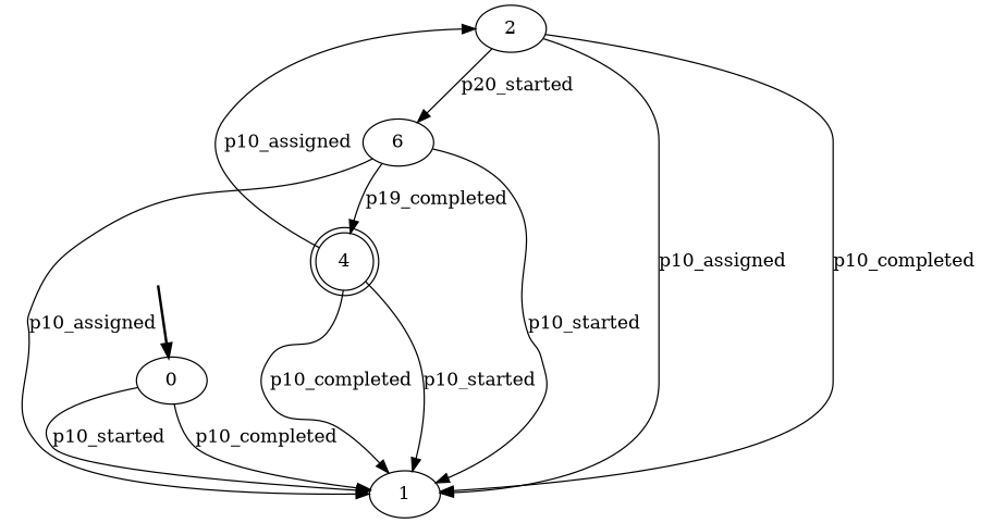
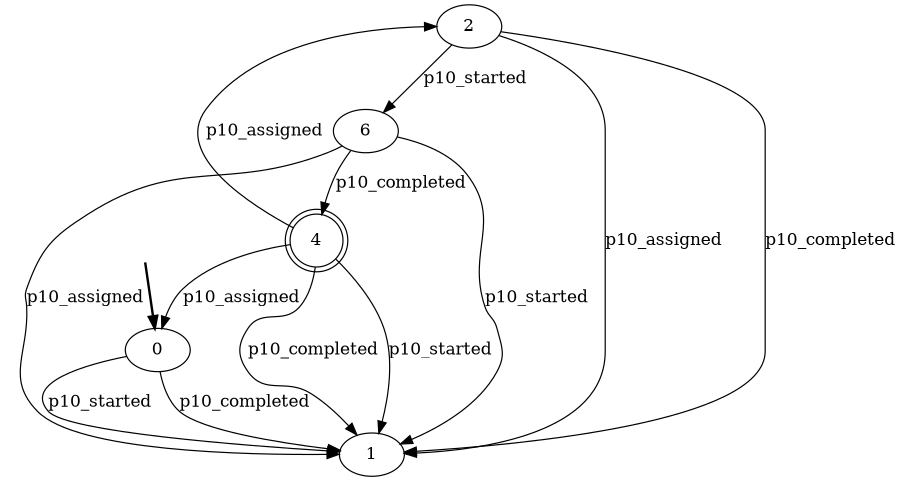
  digraph {
    fake0 [style=invisible]
    0 [root=true]
    1
    2
    n5 [label=6]
    4 [shape=doublecircle]
    fake0 -> 0 [style=bold]
    0 -> 1 [label=p10_started]
    0 -> 1 [label=p10_completed]
    2 -> 1 [label=p10_assigned]
    2 -> 1 [label=p10_completed]
-   2 -> n5 [label=p20_started]
+   2 -> n5 [label=p10_started]
    n5 -> 1 [label=p10_assigned]
    n5 -> 1 [label=p10_started]
-   n5 -> 4 [label=p19_completed]
+   n5 -> 4 [label=p10_completed]
+   4 -> 0 [label=p10_assigned]
    4 -> 1 [label=p10_started]
    4 -> 1 [label=p10_completed]
    4 -> 2 [label=p10_assigned]
  }
